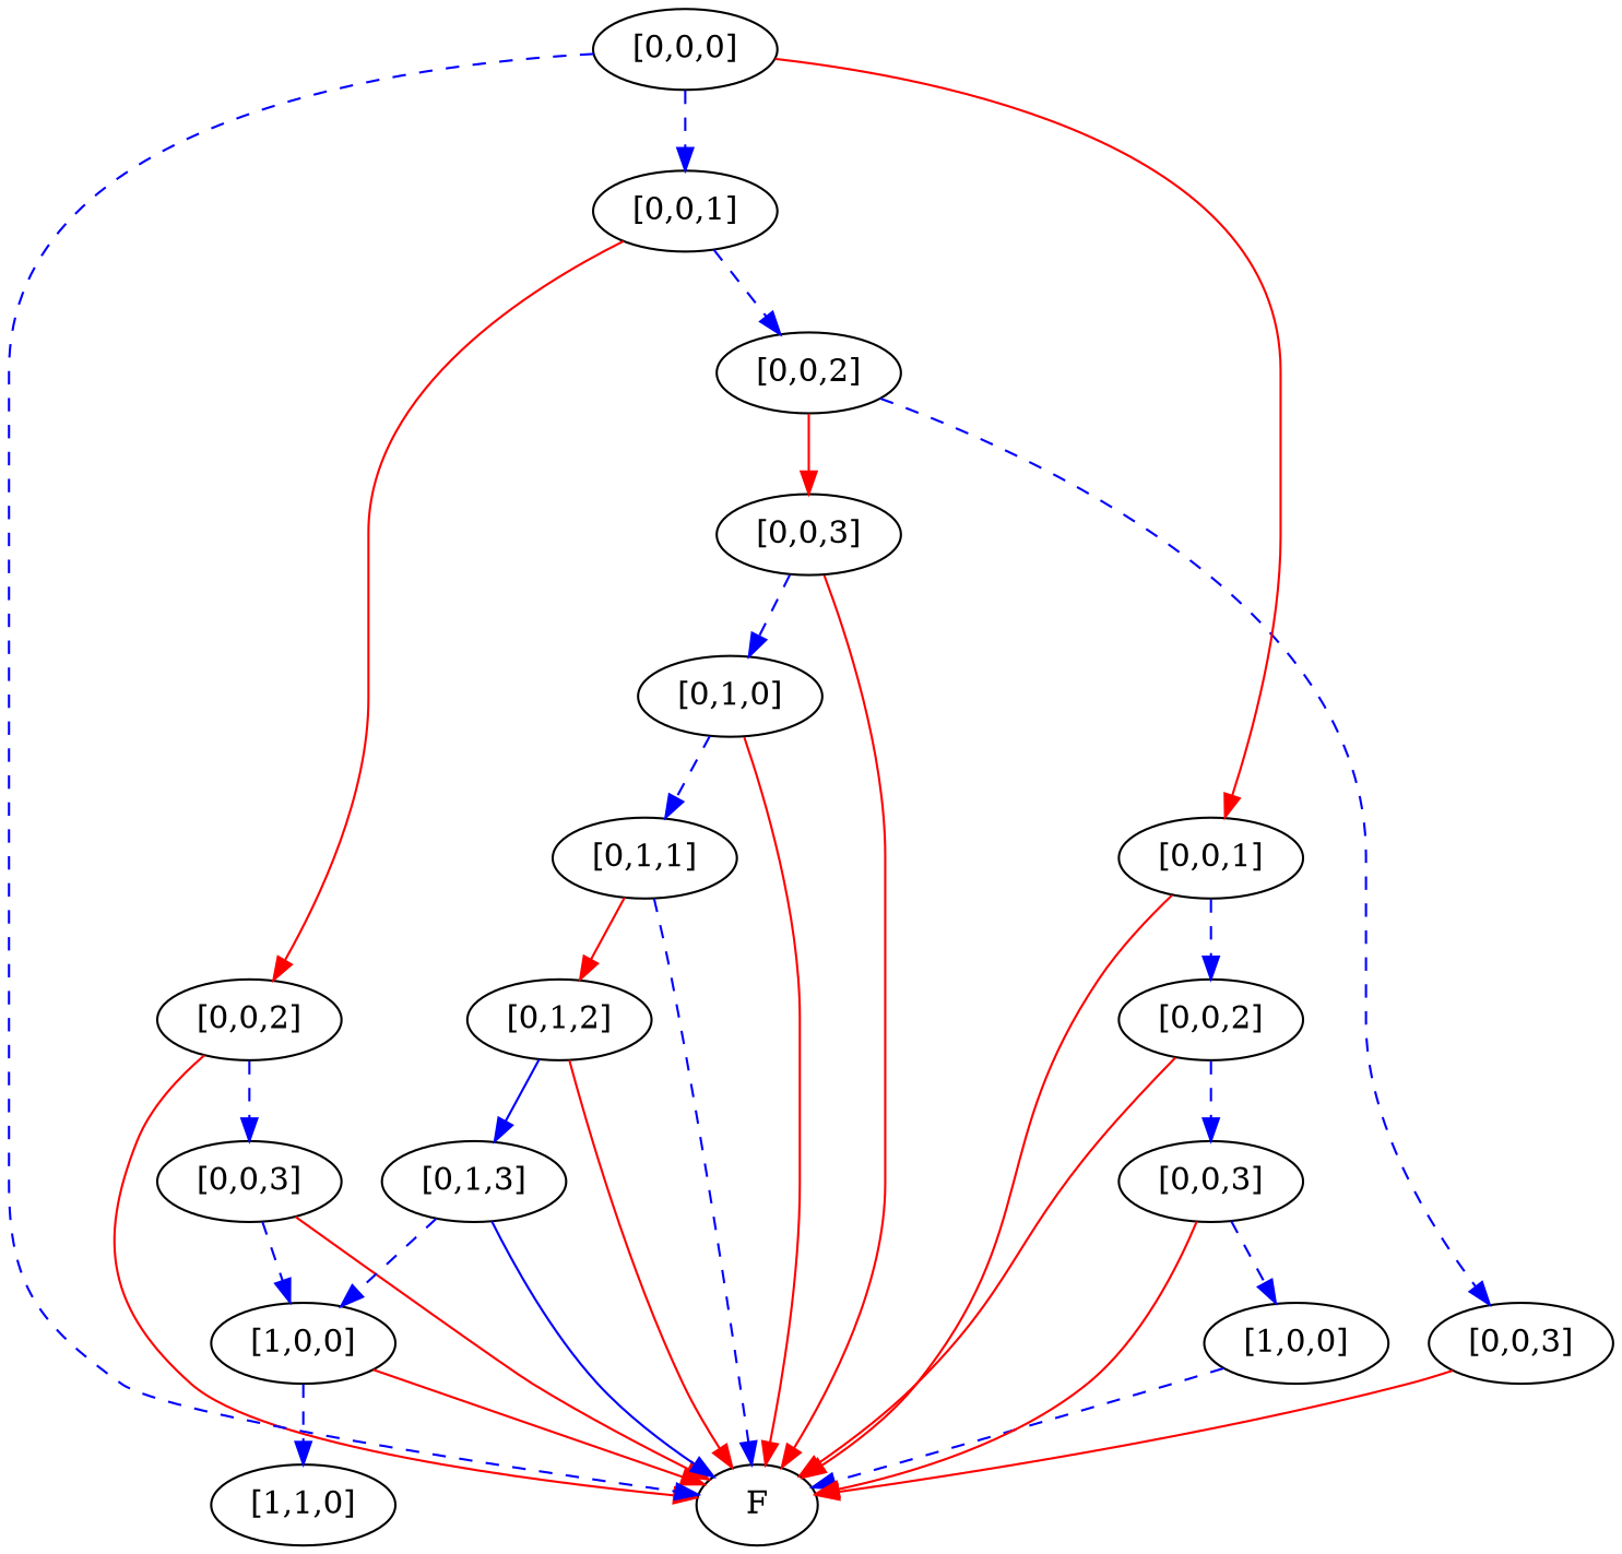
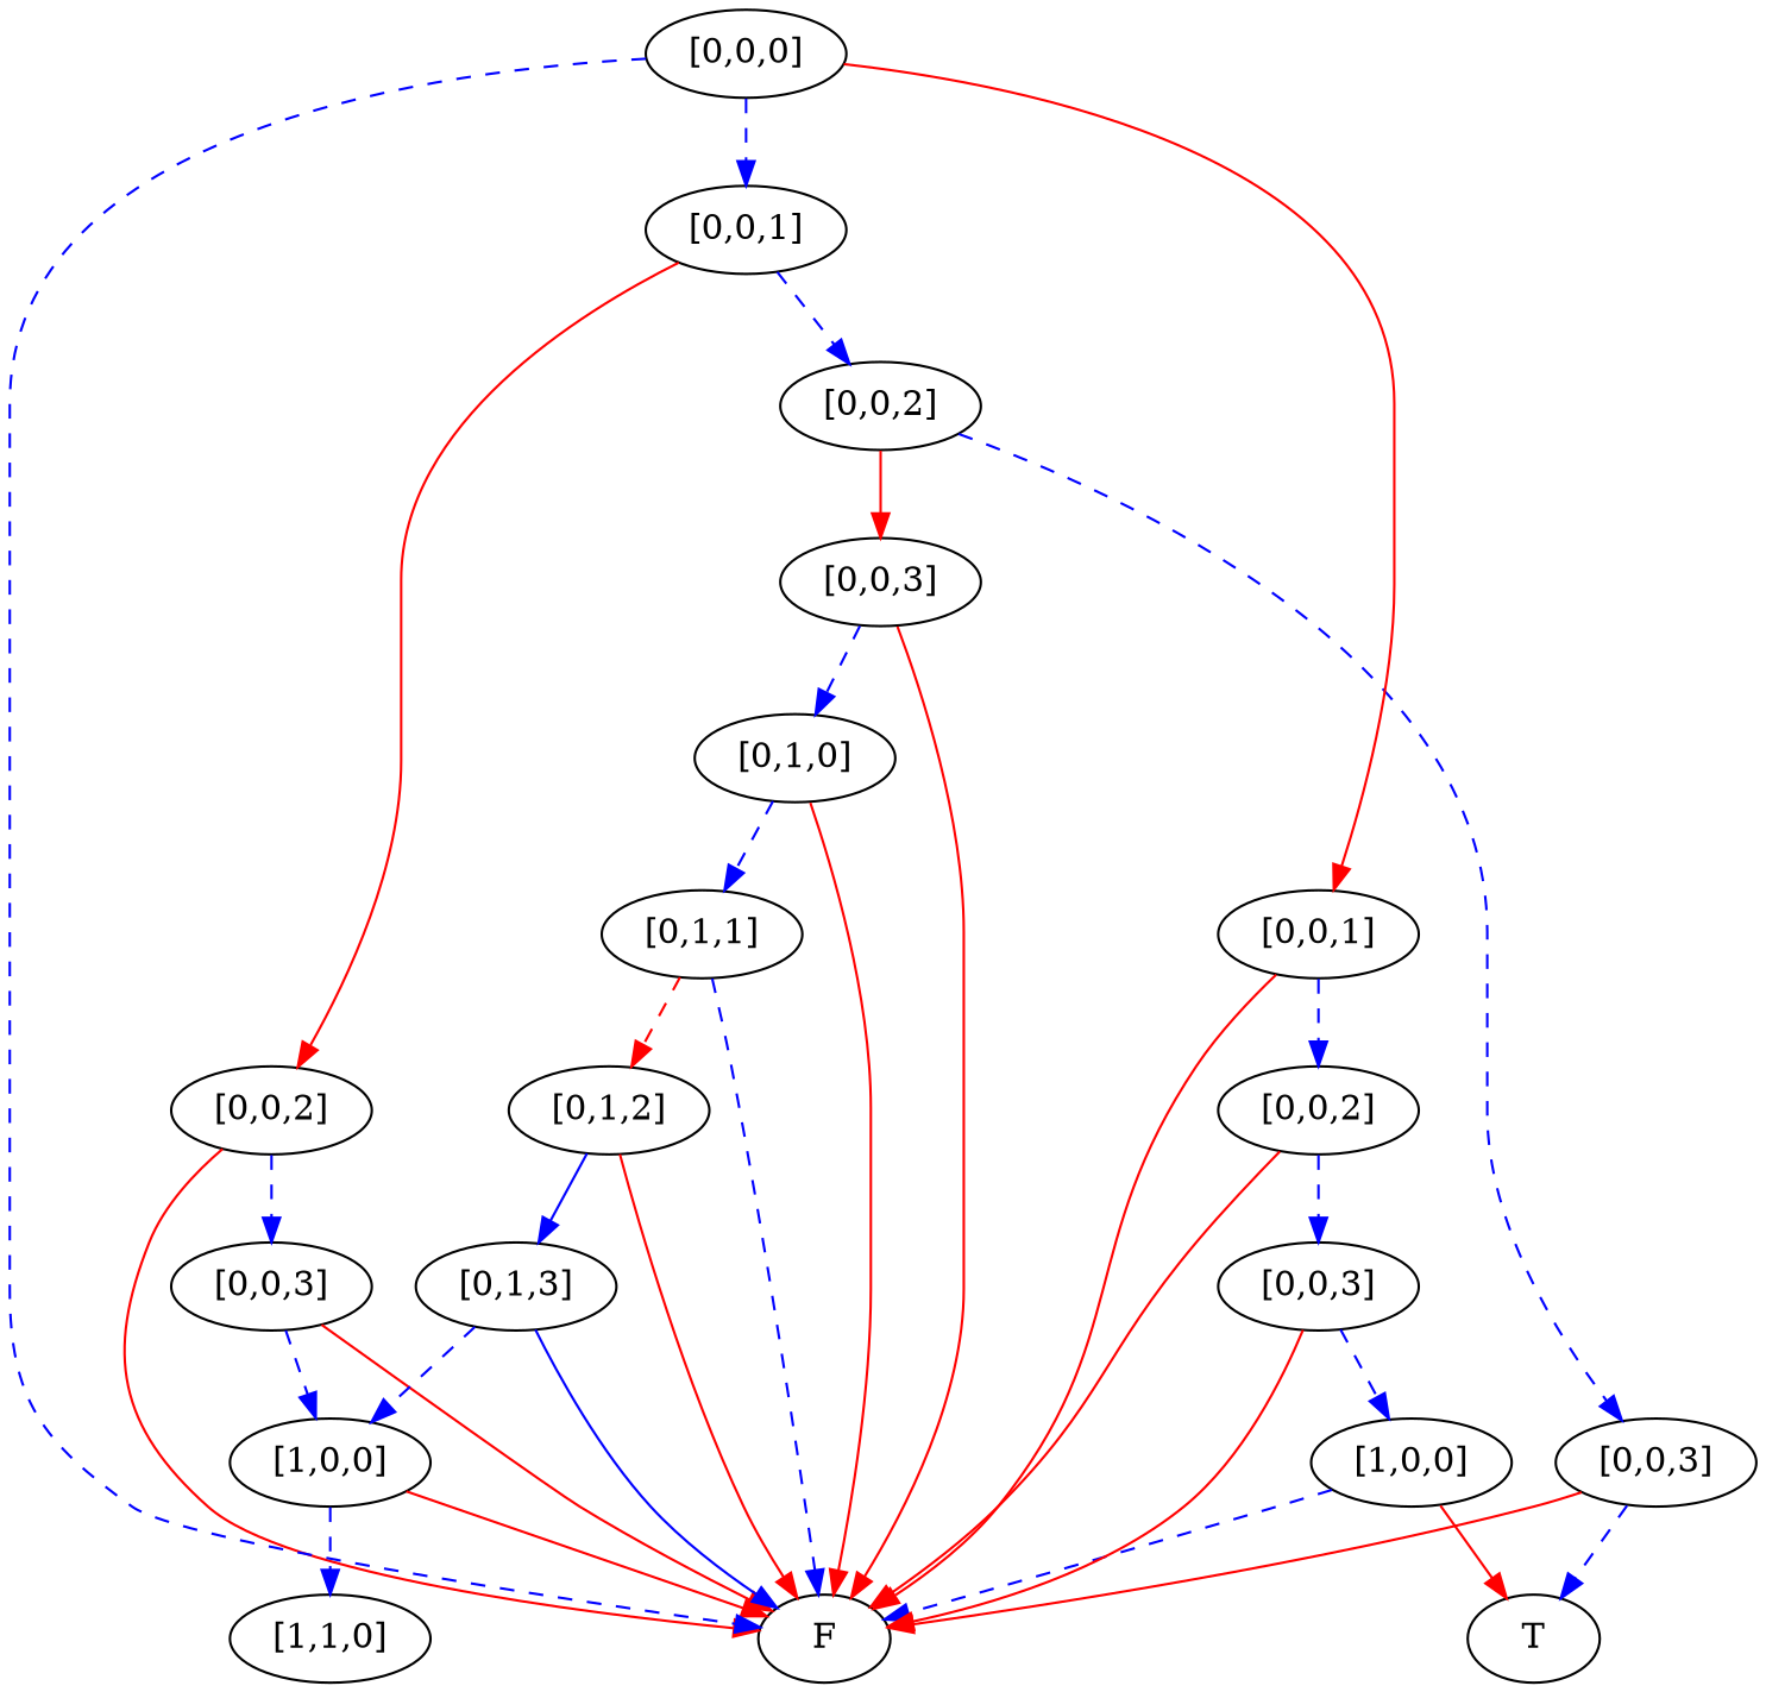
  digraph {
    edge [color=blue]
    n1 [label=F]
+   n2 [label=T]
    n3 [label="[1,0,0]"]
    n4 [label="[0,0,3]"]
    n5 [label="[0,0,2]"]
    n6 [label="[0,0,1]"]
    n7 [label="[1,1,0]"]
    n8 [label="[1,0,0]"]
    n9 [label="[0,0,3]"]
    n10 [label="[0,0,2]"]
    n11 [label="[0,1,3]"]
    n12 [label="[0,1,2]"]
    n13 [label="[0,1,1]"]
    n14 [label="[0,1,0]"]
    n15 [label="[0,0,3]"]
    n16 [label="[0,0,3]"]
    n17 [label="[0,0,2]"]
    n18 [label="[0,0,1]"]
    n19 [label="[0,0,0]"]
    n3 -> n1 [style=dashed]
+   n3 -> n2 [color=red]
    n4 -> n1 [color=red]
    n4 -> n3 [style=dashed]
    n5 -> n1 [color=red]
    n5 -> n4 [style=dashed]
    n6 -> n1 [color=red]
    n6 -> n5 [style=dashed]
    n8 -> n1 [color=red]
    n8 -> n7 [style=dashed]
    n9 -> n1 [color=red]
    n9 -> n8 [style=dashed]
    n10 -> n1 [color=red]
    n10 -> n9 [style=dashed]
    n11 -> n1
    n11 -> n8 [style=dashed]
    n12 -> n1 [color=red]
    n12 -> n11 [style=solid]
    n13 -> n1 [style=dashed]
-   n13 -> n12 [color=red]
+   n13 -> n12 [color=red style=dashed]
    n14 -> n1 [color=red]
    n14 -> n13 [style=dashed]
    n15 -> n1 [color=red]
    n15 -> n14 [style=dashed]
    n16 -> n1 [color=red]
+   n16 -> n2 [style=dashed]
    n17 -> n15 [color=red]
    n17 -> n16 [style=dashed]
    n18 -> n10 [color=red]
    n18 -> n17 [style=dashed]
    n19 -> n1 [style=dashed]
    n19 -> n6 [color=red]
    n19 -> n18 [style=dashed]
  }
